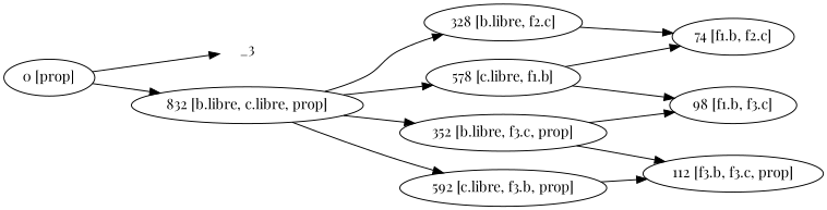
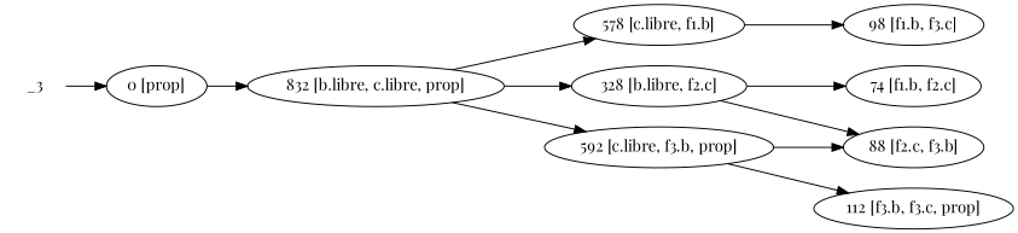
  digraph {
    fontname="Playfair Display"
    rankdir=LR
    node [fontname="Playfair Display"]
    edge [fontname="Playfair Display"]
    n1 [label=_3 shape=none]
    n2 [label="0 [prop]"]
    n3 [label="832 [b.libre, c.libre, prop]"]
    n4 [label="578 [c.libre, f1.b]"]
    n5 [label="328 [b.libre, f2.c]"]
    n6 [label="592 [c.libre, f3.b, prop]"]
-   n7 [label="352 [b.libre, f3.c, prop]"]
    n8 [label="74 [f1.b, f2.c]"]
    n9 [label="98 [f1.b, f3.c]"]
+   n10 [label="88 [f2.c, f3.b]"]
    n11 [label="112 [f3.b, f3.c, prop]"]
-   n2 -> n1
+   n1 -> n2
    n2 -> n3
    n3 -> n4
    n3 -> n5
    n3 -> n6
-   n3 -> n7
-   n4 -> n8
    n4 -> n9
    n5 -> n8
+   n5 -> n10
+   n6 -> n10
    n6 -> n11
-   n7 -> n9
-   n7 -> n11
  }
